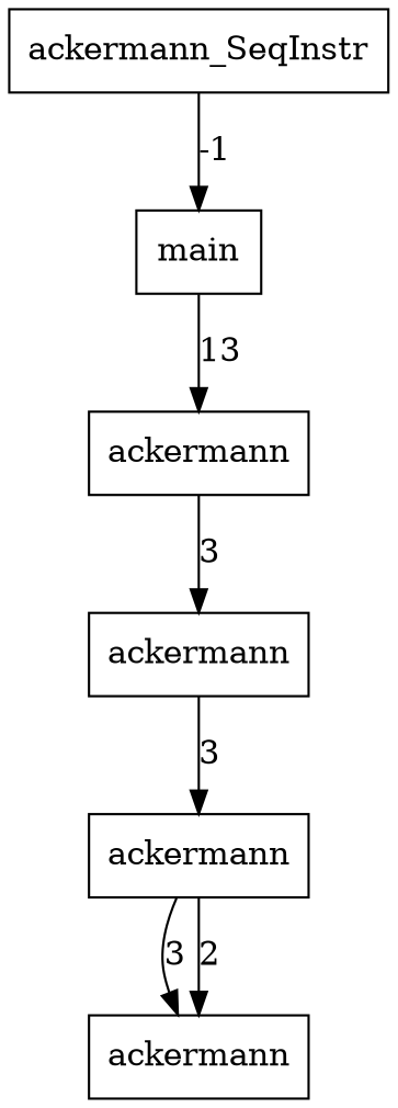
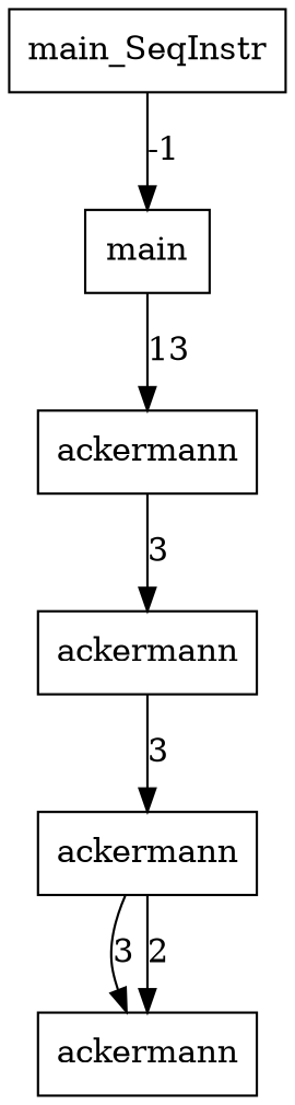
  digraph {
    node [color=black shape=box]
    n1 [label=ackermann]
    n2 [label=ackermann]
    n3 [label=ackermann]
    n4 [label=ackermann]
    n5 [label=main]
-   n6 [label=ackermann_SeqInstr]
+   n6 [label=main_SeqInstr]
    n2 -> n1 [label=3]
    n2 -> n1 [label=2]
    n3 -> n2 [label=3]
    n4 -> n3 [label=3]
    n5 -> n4 [label=13]
    n6 -> n5 [label=-1]
  }
